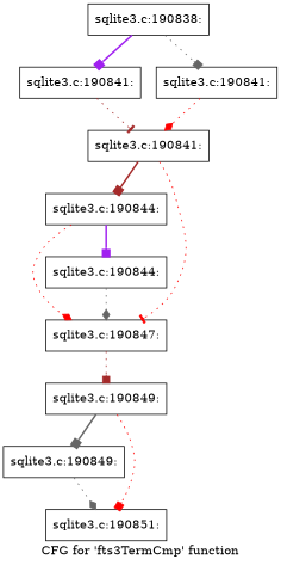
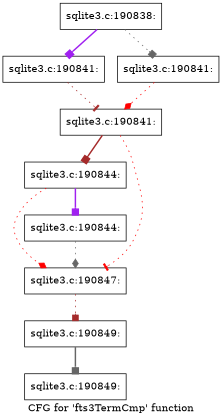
  digraph {
    label="CFG for 'fts3TermCmp' function"
    node [shape=record]
    edge [arrowhead=box color=gray40 style=dotted]
    n1 [label="{sqlite3.c:190838:}"]
    n2 [label="{sqlite3.c:190841:}"]
    n3 [label="{sqlite3.c:190841:}"]
    n4 [label="{sqlite3.c:190841:}"]
    n5 [label="{sqlite3.c:190844:}"]
    n6 [label="{sqlite3.c:190847:}"]
    n7 [label="{sqlite3.c:190844:}"]
    n8 [label="{sqlite3.c:190849:}"]
    n9 [label="{sqlite3.c:190849:}"]
-   n10 [label="{sqlite3.c:190851:}"]
    n1 -> n2 [color=purple style=bold]
    n1 -> n3
    n2 -> n4 [arrowhead=tee color=brown]
    n3 -> n4 [arrowhead=diamond color=red]
    n4 -> n5 [color=brown style=bold]
    n4 -> n6 [arrowhead=tee color=red]
    n5 -> n6 [arrowhead=diamond color=red]
    n5 -> n7 [color=purple style=bold]
    n6 -> n8 [color=brown]
    n7 -> n6 [arrowhead=diamond]
    n8 -> n9 [style=bold]
-   n8 -> n10 [color=red]
-   n9 -> n10 [arrowhead=diamond]
  }
